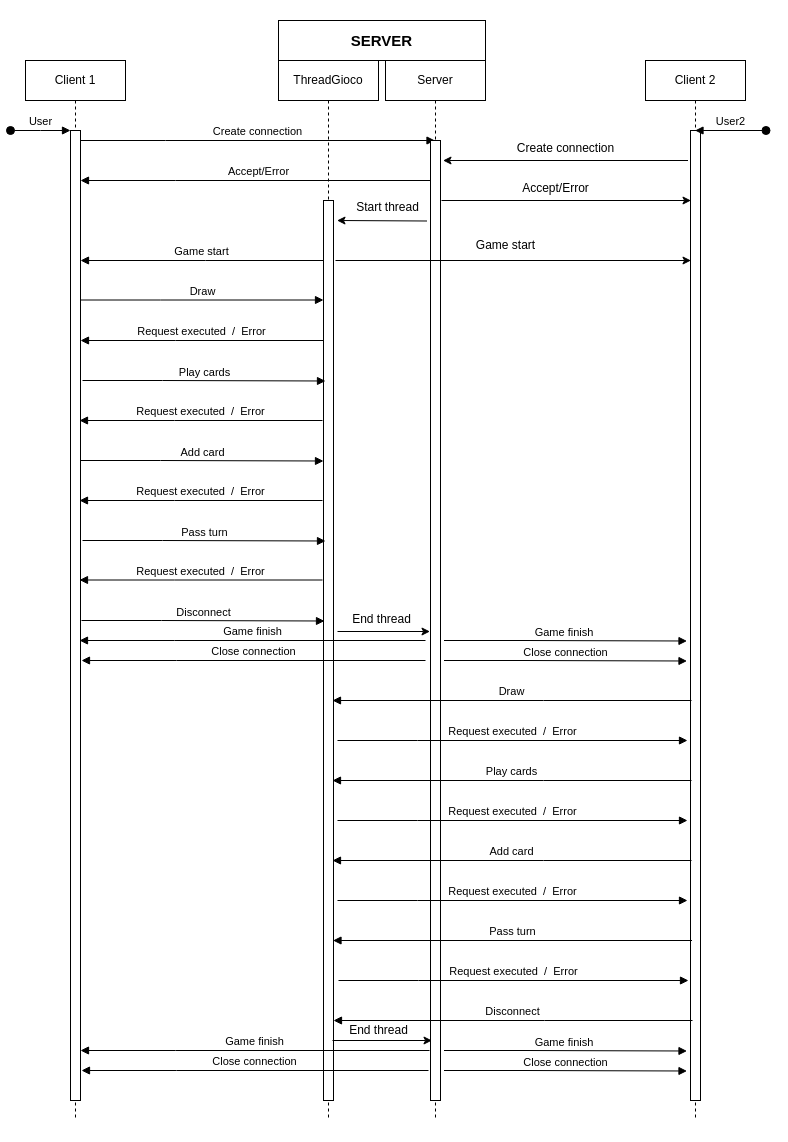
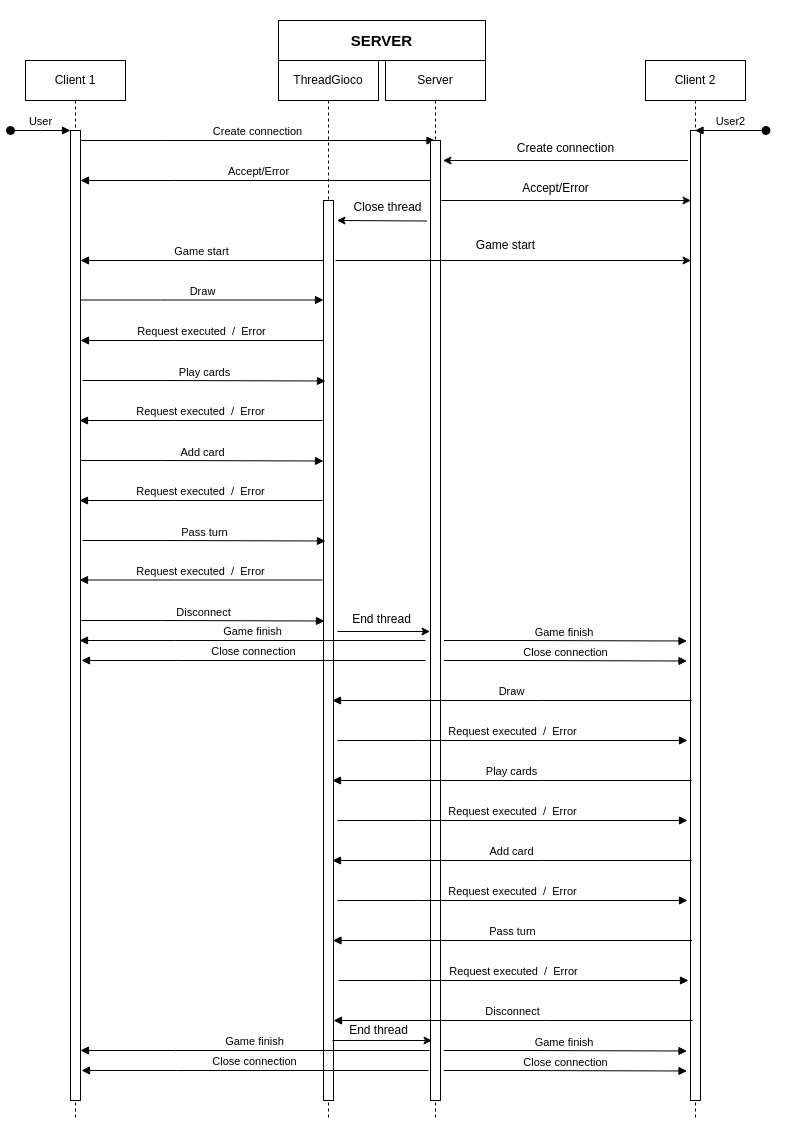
  <mxCell id="0" />
  <mxCell id="1" parent="0" />
  <mxCell id="2" value="Client 1" style="shape=umlLifeline;perimeter=lifelinePerimeter;whiteSpace=wrap;html=1;container=0;dropTarget=0;collapsible=0;recursiveResize=0;outlineConnect=0;portConstraint=eastwest;newEdgeStyle={&quot;edgeStyle&quot;:&quot;elbowEdgeStyle&quot;,&quot;elbow&quot;:&quot;vertical&quot;,&quot;curved&quot;:0,&quot;rounded&quot;:0};" vertex="1" parent="1"><mxGeometry x="20" y="60" width="100" height="1060" as="geometry" /></mxCell>
  <mxCell id="3" value="" style="html=1;points=[];perimeter=orthogonalPerimeter;outlineConnect=0;targetShapes=umlLifeline;portConstraint=eastwest;newEdgeStyle={&quot;edgeStyle&quot;:&quot;elbowEdgeStyle&quot;,&quot;elbow&quot;:&quot;vertical&quot;,&quot;curved&quot;:0,&quot;rounded&quot;:0};" vertex="1" parent="2"><mxGeometry x="45" y="70" width="10" height="970" as="geometry" /></mxCell>
  <mxCell id="4" value="User" style="html=1;verticalAlign=bottom;startArrow=oval;endArrow=block;startSize=8;edgeStyle=elbowEdgeStyle;elbow=vertical;curved=0;rounded=0;" edge="1" parent="2" target="3"><mxGeometry relative="1" as="geometry"><mxPoint x="-15" y="70" as="sourcePoint" /></mxGeometry></mxCell>
  <mxCell id="5" value="ThreadGioco" style="shape=umlLifeline;perimeter=lifelinePerimeter;whiteSpace=wrap;html=1;container=0;dropTarget=0;collapsible=0;recursiveResize=0;outlineConnect=0;portConstraint=eastwest;newEdgeStyle={&quot;edgeStyle&quot;:&quot;elbowEdgeStyle&quot;,&quot;elbow&quot;:&quot;vertical&quot;,&quot;curved&quot;:0,&quot;rounded&quot;:0};" vertex="1" parent="1"><mxGeometry x="273" y="60" width="100" height="1060" as="geometry" /></mxCell>
  <mxCell id="6" value="" style="html=1;points=[];perimeter=orthogonalPerimeter;outlineConnect=0;targetShapes=umlLifeline;portConstraint=eastwest;newEdgeStyle={&quot;edgeStyle&quot;:&quot;elbowEdgeStyle&quot;,&quot;elbow&quot;:&quot;vertical&quot;,&quot;curved&quot;:0,&quot;rounded&quot;:0};" vertex="1" parent="5"><mxGeometry x="45" y="140" width="10" height="900" as="geometry" /></mxCell>
  <mxCell id="7" value="Create connection" style="html=1;verticalAlign=bottom;endArrow=block;edgeStyle=elbowEdgeStyle;elbow=vertical;curved=0;rounded=0;" edge="1" parent="1" source="3" target="11"><mxGeometry relative="1" as="geometry"><mxPoint x="175" y="150" as="sourcePoint" /><Array as="points"><mxPoint x="160" y="140" /></Array></mxGeometry></mxCell>
  <mxCell id="8" value="Accept/Error" style="html=1;verticalAlign=bottom;endArrow=block;edgeStyle=elbowEdgeStyle;elbow=vertical;curved=0;rounded=0;" edge="1" parent="1" source="11" target="3"><mxGeometry relative="1" as="geometry"><mxPoint x="155" y="180" as="sourcePoint" /><Array as="points"><mxPoint x="170" y="180" /></Array><mxPoint x="80" y="180" as="targetPoint" /></mxGeometry></mxCell>
  <mxCell id="9" value="Draw" style="html=1;verticalAlign=bottom;endArrow=block;edgeStyle=elbowEdgeStyle;elbow=horizontal;curved=0;rounded=0;" edge="1" parent="1" target="6"><mxGeometry relative="1" as="geometry"><mxPoint x="75" y="299.5" as="sourcePoint" /><Array as="points"><mxPoint x="155" y="299.5" /></Array><mxPoint x="310" y="300" as="targetPoint" /></mxGeometry></mxCell>
  <mxCell id="10" value="Game start" style="html=1;verticalAlign=bottom;endArrow=block;edgeStyle=elbowEdgeStyle;elbow=vertical;curved=0;rounded=0;" edge="1" parent="1"><mxGeometry relative="1" as="geometry"><mxPoint x="318" y="260" as="sourcePoint" /><Array as="points"><mxPoint x="200" y="260" /><mxPoint x="175" y="260" /></Array><mxPoint x="75" y="260" as="targetPoint" /></mxGeometry></mxCell>
  <mxCell id="11" value="Server" style="shape=umlLifeline;perimeter=lifelinePerimeter;whiteSpace=wrap;html=1;container=0;dropTarget=0;collapsible=0;recursiveResize=0;outlineConnect=0;portConstraint=eastwest;newEdgeStyle={&quot;edgeStyle&quot;:&quot;elbowEdgeStyle&quot;,&quot;elbow&quot;:&quot;vertical&quot;,&quot;curved&quot;:0,&quot;rounded&quot;:0};" vertex="1" parent="1"><mxGeometry x="380" y="60" width="100" height="1060" as="geometry" /></mxCell>
  <mxCell id="12" value="" style="html=1;points=[];perimeter=orthogonalPerimeter;outlineConnect=0;targetShapes=umlLifeline;portConstraint=eastwest;newEdgeStyle={&quot;edgeStyle&quot;:&quot;elbowEdgeStyle&quot;,&quot;elbow&quot;:&quot;vertical&quot;,&quot;curved&quot;:0,&quot;rounded&quot;:0};" vertex="1" parent="11"><mxGeometry x="45" y="80" width="10" height="960" as="geometry" /></mxCell>
  <mxCell id="13" value="Request executed&amp;nbsp; /&amp;nbsp; Error" style="html=1;verticalAlign=bottom;endArrow=block;edgeStyle=elbowEdgeStyle;elbow=vertical;curved=0;rounded=0;" edge="1" parent="1"><mxGeometry relative="1" as="geometry"><mxPoint x="318" y="340" as="sourcePoint" /><Array as="points"><mxPoint x="170" y="340" /></Array><mxPoint x="75" y="340" as="targetPoint" /></mxGeometry></mxCell>
  <mxCell id="14" value="&lt;b&gt;&lt;font style=&quot;font-size: 15px;&quot;&gt;SERVER&lt;/font&gt;&lt;/b&gt;" style="rounded=0;whiteSpace=wrap;html=1;" vertex="1" parent="1"><mxGeometry x="273" width="207" height="40" as="geometry" y="20" /></mxCell>
  <mxCell id="15" value="Client 2" style="shape=umlLifeline;perimeter=lifelinePerimeter;whiteSpace=wrap;html=1;container=0;dropTarget=0;collapsible=0;recursiveResize=0;outlineConnect=0;portConstraint=eastwest;newEdgeStyle={&quot;edgeStyle&quot;:&quot;elbowEdgeStyle&quot;,&quot;elbow&quot;:&quot;vertical&quot;,&quot;curved&quot;:0,&quot;rounded&quot;:0};" vertex="1" parent="1"><mxGeometry x="640" y="60" width="100" height="1060" as="geometry" /></mxCell>
  <mxCell id="16" value="" style="html=1;points=[];perimeter=orthogonalPerimeter;outlineConnect=0;targetShapes=umlLifeline;portConstraint=eastwest;newEdgeStyle={&quot;edgeStyle&quot;:&quot;elbowEdgeStyle&quot;,&quot;elbow&quot;:&quot;vertical&quot;,&quot;curved&quot;:0,&quot;rounded&quot;:0};" vertex="1" parent="15"><mxGeometry x="45" y="70" width="10" height="970" as="geometry" /></mxCell>
  <mxCell id="17" value="User2" style="html=1;verticalAlign=bottom;startArrow=oval;endArrow=block;startSize=8;edgeStyle=elbowEdgeStyle;elbow=vertical;curved=0;rounded=0;" edge="1" parent="1" target="15"><mxGeometry relative="1" as="geometry"><mxPoint x="760.5" y="130" as="sourcePoint" /><mxPoint x="710" y="130" as="targetPoint" /><Array as="points"><mxPoint x="760.5" y="130" /></Array></mxGeometry></mxCell>
  <mxCell id="18" value="" style="endArrow=classic;html=1;rounded=0;" edge="1" parent="1"><mxGeometry width="50" height="50" relative="1" as="geometry"><mxPoint x="682.5" y="160" as="sourcePoint" /><mxPoint x="437.5" y="160" as="targetPoint" /></mxGeometry></mxCell>
  <mxCell id="19" value="Create connection" style="text;html=1;align=center;verticalAlign=middle;resizable=0;points=[];autosize=1;strokeColor=none;fillColor=none;" vertex="1" parent="1"><mxGeometry x="500" y="133" width="120" height="30" as="geometry" /></mxCell>
  <mxCell id="20" value="" style="endArrow=classic;html=1;rounded=0;" edge="1" parent="1"><mxGeometry width="50" height="50" relative="1" as="geometry"><mxPoint x="436" y="200" as="sourcePoint" /><mxPoint x="685.5" y="200" as="targetPoint" /></mxGeometry></mxCell>
  <mxCell id="21" value="Accept/Error" style="text;html=1;align=center;verticalAlign=middle;resizable=0;points=[];autosize=1;strokeColor=none;fillColor=none;" vertex="1" parent="1"><mxGeometry x="505" y="173" width="90" height="30" as="geometry" /></mxCell>
  <mxCell id="22" value="" style="endArrow=classic;html=1;rounded=0;" edge="1" parent="1"><mxGeometry width="50" height="50" relative="1" as="geometry"><mxPoint x="421.5" y="220.5" as="sourcePoint" /><mxPoint x="331.5" y="220" as="targetPoint" /></mxGeometry></mxCell>
- <mxCell id="23" value="Start thread" style="text;html=1;align=center;verticalAlign=middle;resizable=0;points=[];autosize=1;strokeColor=none;fillColor=none;" vertex="1" parent="1"><mxGeometry x="337" y="192" width="90" height="30" as="geometry" /></mxCell>
+ <mxCell id="23" value="Close thread" style="text;html=1;align=center;verticalAlign=middle;resizable=0;points=[];autosize=1;strokeColor=none;fillColor=none;" vertex="1" parent="1"><mxGeometry x="337" y="192" width="90" height="30" as="geometry" /></mxCell>
  <mxCell id="24" value="" style="endArrow=classic;html=1;rounded=0;" edge="1" parent="1"><mxGeometry width="50" height="50" relative="1" as="geometry"><mxPoint x="330" y="260" as="sourcePoint" /><mxPoint x="685.5" y="260" as="targetPoint" /></mxGeometry></mxCell>
  <mxCell id="25" value="Game start" style="text;html=1;align=center;verticalAlign=middle;resizable=0;points=[];autosize=1;strokeColor=none;fillColor=none;" vertex="1" parent="1"><mxGeometry x="460" y="230" width="80" height="30" as="geometry" /></mxCell>
  <mxCell id="26" value="Request executed&amp;nbsp; /&amp;nbsp; Error" style="html=1;verticalAlign=bottom;endArrow=block;edgeStyle=elbowEdgeStyle;elbow=horizontal;curved=0;rounded=0;" edge="1" parent="1"><mxGeometry relative="1" as="geometry"><mxPoint x="332" y="740" as="sourcePoint" /><Array as="points"><mxPoint x="412" y="740" /></Array><mxPoint x="682" y="740" as="targetPoint" /></mxGeometry></mxCell>
  <mxCell id="27" value="Draw" style="html=1;verticalAlign=bottom;endArrow=block;edgeStyle=elbowEdgeStyle;elbow=vertical;curved=0;rounded=0;" edge="1" parent="1"><mxGeometry relative="1" as="geometry"><mxPoint x="686" y="700" as="sourcePoint" /><Array as="points"><mxPoint x="538" y="700" /></Array><mxPoint x="327" y="700" as="targetPoint" /></mxGeometry></mxCell>
  <mxCell id="28" value="Play cards" style="html=1;verticalAlign=bottom;endArrow=block;edgeStyle=elbowEdgeStyle;elbow=horizontal;curved=0;rounded=0;" edge="1" parent="1"><mxGeometry relative="1" as="geometry"><mxPoint x="77" y="380" as="sourcePoint" /><Array as="points"><mxPoint x="157" y="380" /></Array><mxPoint x="320" y="380.5" as="targetPoint" /></mxGeometry></mxCell>
  <mxCell id="29" value="Request executed&amp;nbsp; /&amp;nbsp; Error" style="html=1;verticalAlign=bottom;endArrow=block;edgeStyle=elbowEdgeStyle;elbow=vertical;curved=0;rounded=0;" edge="1" parent="1"><mxGeometry relative="1" as="geometry"><mxPoint x="317" y="420" as="sourcePoint" /><Array as="points"><mxPoint x="169" y="420" /></Array><mxPoint x="74" y="420" as="targetPoint" /></mxGeometry></mxCell>
  <mxCell id="30" value="Add card" style="html=1;verticalAlign=bottom;endArrow=block;edgeStyle=elbowEdgeStyle;elbow=horizontal;curved=0;rounded=0;" edge="1" parent="1"><mxGeometry relative="1" as="geometry"><mxPoint x="75" y="460" as="sourcePoint" /><Array as="points"><mxPoint x="155" y="460" /></Array><mxPoint x="318" y="460.5" as="targetPoint" /></mxGeometry></mxCell>
  <mxCell id="31" value="Request executed&amp;nbsp; /&amp;nbsp; Error" style="html=1;verticalAlign=bottom;endArrow=block;edgeStyle=elbowEdgeStyle;elbow=vertical;curved=0;rounded=0;" edge="1" parent="1"><mxGeometry relative="1" as="geometry"><mxPoint x="317" y="500" as="sourcePoint" /><Array as="points"><mxPoint x="169" y="500" /></Array><mxPoint x="74" y="500" as="targetPoint" /></mxGeometry></mxCell>
  <mxCell id="32" value="Pass turn" style="html=1;verticalAlign=bottom;endArrow=block;edgeStyle=elbowEdgeStyle;elbow=horizontal;curved=0;rounded=0;" edge="1" parent="1"><mxGeometry relative="1" as="geometry"><mxPoint x="77" y="540" as="sourcePoint" /><Array as="points"><mxPoint x="157" y="540" /></Array><mxPoint x="320" y="540.5" as="targetPoint" /></mxGeometry></mxCell>
  <mxCell id="33" value="Request executed&amp;nbsp; /&amp;nbsp; Error" style="html=1;verticalAlign=bottom;endArrow=block;edgeStyle=elbowEdgeStyle;elbow=vertical;curved=0;rounded=0;" edge="1" parent="1"><mxGeometry relative="1" as="geometry"><mxPoint x="317" y="579.5" as="sourcePoint" /><Array as="points"><mxPoint x="169" y="579.5" /></Array><mxPoint x="74" y="579.5" as="targetPoint" /></mxGeometry></mxCell>
  <mxCell id="34" value="Play cards" style="html=1;verticalAlign=bottom;endArrow=block;edgeStyle=elbowEdgeStyle;elbow=vertical;curved=0;rounded=0;" edge="1" parent="1"><mxGeometry relative="1" as="geometry"><mxPoint x="686" y="780" as="sourcePoint" /><Array as="points"><mxPoint x="538" y="780" /></Array><mxPoint x="327" y="780" as="targetPoint" /></mxGeometry></mxCell>
  <mxCell id="35" value="Request executed&amp;nbsp; /&amp;nbsp; Error" style="html=1;verticalAlign=bottom;endArrow=block;edgeStyle=elbowEdgeStyle;elbow=horizontal;curved=0;rounded=0;" edge="1" parent="1"><mxGeometry relative="1" as="geometry"><mxPoint x="332" y="820" as="sourcePoint" /><Array as="points"><mxPoint x="412" y="820" /></Array><mxPoint x="682" y="820" as="targetPoint" /></mxGeometry></mxCell>
  <mxCell id="36" value="Disconnect" style="html=1;verticalAlign=bottom;endArrow=block;edgeStyle=elbowEdgeStyle;elbow=horizontal;curved=0;rounded=0;" edge="1" parent="1"><mxGeometry relative="1" as="geometry"><mxPoint x="76" y="620" as="sourcePoint" /><Array as="points"><mxPoint x="156" y="620" /></Array><mxPoint x="319" y="620.5" as="targetPoint" /></mxGeometry></mxCell>
  <mxCell id="37" value="" style="endArrow=classic;html=1;rounded=0;" edge="1" parent="1"><mxGeometry width="50" height="50" relative="1" as="geometry"><mxPoint x="332" y="631" as="sourcePoint" /><mxPoint x="424.5" y="631" as="targetPoint" /></mxGeometry></mxCell>
  <mxCell id="38" value="End thread" style="text;html=1;align=center;verticalAlign=middle;resizable=0;points=[];autosize=1;strokeColor=none;fillColor=none;" vertex="1" parent="1"><mxGeometry x="336" y="604" width="80" height="30" as="geometry" /></mxCell>
  <mxCell id="39" value="Game finish&amp;nbsp;" style="html=1;verticalAlign=bottom;endArrow=block;edgeStyle=elbowEdgeStyle;elbow=horizontal;curved=0;rounded=0;" edge="1" parent="1"><mxGeometry relative="1" as="geometry"><mxPoint x="438.5" y="640" as="sourcePoint" /><Array as="points"><mxPoint x="518.5" y="640" /></Array><mxPoint x="681.5" y="640.5" as="targetPoint" /></mxGeometry></mxCell>
  <mxCell id="40" value="Close connection" style="html=1;verticalAlign=bottom;endArrow=block;edgeStyle=elbowEdgeStyle;elbow=horizontal;curved=0;rounded=0;" edge="1" parent="1"><mxGeometry relative="1" as="geometry"><mxPoint x="438.5" y="660" as="sourcePoint" /><Array as="points"><mxPoint x="518.5" y="660" /></Array><mxPoint x="681.5" y="660.5" as="targetPoint" /></mxGeometry></mxCell>
  <mxCell id="41" value="Game finish" style="html=1;verticalAlign=bottom;endArrow=block;edgeStyle=elbowEdgeStyle;elbow=vertical;curved=0;rounded=0;" edge="1" parent="1"><mxGeometry relative="1" as="geometry"><mxPoint x="420" y="640" as="sourcePoint" /><Array as="points"><mxPoint x="169" y="640" /></Array><mxPoint x="74" y="640" as="targetPoint" /></mxGeometry></mxCell>
  <mxCell id="42" value="Close connection" style="html=1;verticalAlign=bottom;endArrow=block;edgeStyle=elbowEdgeStyle;elbow=vertical;curved=0;rounded=0;" edge="1" parent="1"><mxGeometry relative="1" as="geometry"><mxPoint x="420" y="660" as="sourcePoint" /><Array as="points"><mxPoint x="171" y="660" /></Array><mxPoint x="76" y="660" as="targetPoint" /></mxGeometry></mxCell>
  <mxCell id="43" value="Add card" style="html=1;verticalAlign=bottom;endArrow=block;edgeStyle=elbowEdgeStyle;elbow=vertical;curved=0;rounded=0;" edge="1" parent="1"><mxGeometry relative="1" as="geometry"><mxPoint x="686" y="860" as="sourcePoint" /><Array as="points"><mxPoint x="538" y="860" /></Array><mxPoint x="327" y="860" as="targetPoint" /></mxGeometry></mxCell>
  <mxCell id="44" value="Request executed&amp;nbsp; /&amp;nbsp; Error" style="html=1;verticalAlign=bottom;endArrow=block;edgeStyle=elbowEdgeStyle;elbow=horizontal;curved=0;rounded=0;" edge="1" parent="1"><mxGeometry relative="1" as="geometry"><mxPoint x="332" y="900" as="sourcePoint" /><Array as="points"><mxPoint x="412" y="900" /></Array><mxPoint x="682" y="900" as="targetPoint" /></mxGeometry></mxCell>
  <mxCell id="45" value="Request executed&amp;nbsp; /&amp;nbsp; Error" style="html=1;verticalAlign=bottom;endArrow=block;edgeStyle=elbowEdgeStyle;elbow=horizontal;curved=0;rounded=0;" edge="1" parent="1"><mxGeometry relative="1" as="geometry"><mxPoint x="333" y="980" as="sourcePoint" /><Array as="points"><mxPoint x="413" y="980" /></Array><mxPoint x="683" y="980" as="targetPoint" /></mxGeometry></mxCell>
  <mxCell id="46" value="Pass turn" style="html=1;verticalAlign=bottom;endArrow=block;edgeStyle=elbowEdgeStyle;elbow=vertical;curved=0;rounded=0;" edge="1" parent="1"><mxGeometry relative="1" as="geometry"><mxPoint x="686.5" y="940" as="sourcePoint" /><Array as="points"><mxPoint x="538.5" y="940" /></Array><mxPoint x="327.5" y="940" as="targetPoint" /></mxGeometry></mxCell>
  <mxCell id="47" value="Disconnect" style="html=1;verticalAlign=bottom;endArrow=block;edgeStyle=elbowEdgeStyle;elbow=vertical;curved=0;rounded=0;" edge="1" parent="1"><mxGeometry relative="1" as="geometry"><mxPoint x="687" y="1020" as="sourcePoint" /><Array as="points"><mxPoint x="539" y="1020" /></Array><mxPoint x="328" y="1020" as="targetPoint" /></mxGeometry></mxCell>
  <mxCell id="48" value="" style="endArrow=classic;html=1;rounded=0;" edge="1" parent="1"><mxGeometry width="50" height="50" relative="1" as="geometry"><mxPoint x="327" y="1040" as="sourcePoint" /><mxPoint x="426.5" y="1040" as="targetPoint" /></mxGeometry></mxCell>
  <mxCell id="49" value="End thread" style="text;html=1;align=center;verticalAlign=middle;resizable=0;points=[];autosize=1;strokeColor=none;fillColor=none;" vertex="1" parent="1"><mxGeometry x="333" y="1015" width="80" height="30" as="geometry" /></mxCell>
  <mxCell id="50" value="Game finish&amp;nbsp;" style="html=1;verticalAlign=bottom;endArrow=block;edgeStyle=elbowEdgeStyle;elbow=horizontal;curved=0;rounded=0;" edge="1" parent="1"><mxGeometry relative="1" as="geometry"><mxPoint x="438.5" y="1050" as="sourcePoint" /><Array as="points"><mxPoint x="518.5" y="1050" /></Array><mxPoint x="681.5" y="1050.5" as="targetPoint" /></mxGeometry></mxCell>
  <mxCell id="51" value="Close connection" style="html=1;verticalAlign=bottom;endArrow=block;edgeStyle=elbowEdgeStyle;elbow=horizontal;curved=0;rounded=0;" edge="1" parent="1"><mxGeometry relative="1" as="geometry"><mxPoint x="438.5" y="1070" as="sourcePoint" /><Array as="points"><mxPoint x="518.5" y="1070" /></Array><mxPoint x="681.5" y="1070.5" as="targetPoint" /></mxGeometry></mxCell>
  <mxCell id="52" value="Close connection" style="html=1;verticalAlign=bottom;endArrow=block;edgeStyle=elbowEdgeStyle;elbow=vertical;curved=0;rounded=0;" edge="1" parent="1"><mxGeometry relative="1" as="geometry"><mxPoint x="423" y="1070" as="sourcePoint" /><Array as="points"><mxPoint x="171" y="1070" /></Array><mxPoint x="76" y="1070" as="targetPoint" /></mxGeometry></mxCell>
  <mxCell id="53" value="Game finish" style="html=1;verticalAlign=bottom;endArrow=block;edgeStyle=elbowEdgeStyle;elbow=vertical;curved=0;rounded=0;" edge="1" parent="1"><mxGeometry relative="1" as="geometry"><mxPoint x="424" y="1050" as="sourcePoint" /><Array as="points"><mxPoint x="170" y="1050" /></Array><mxPoint x="75" y="1050" as="targetPoint" /></mxGeometry></mxCell>
